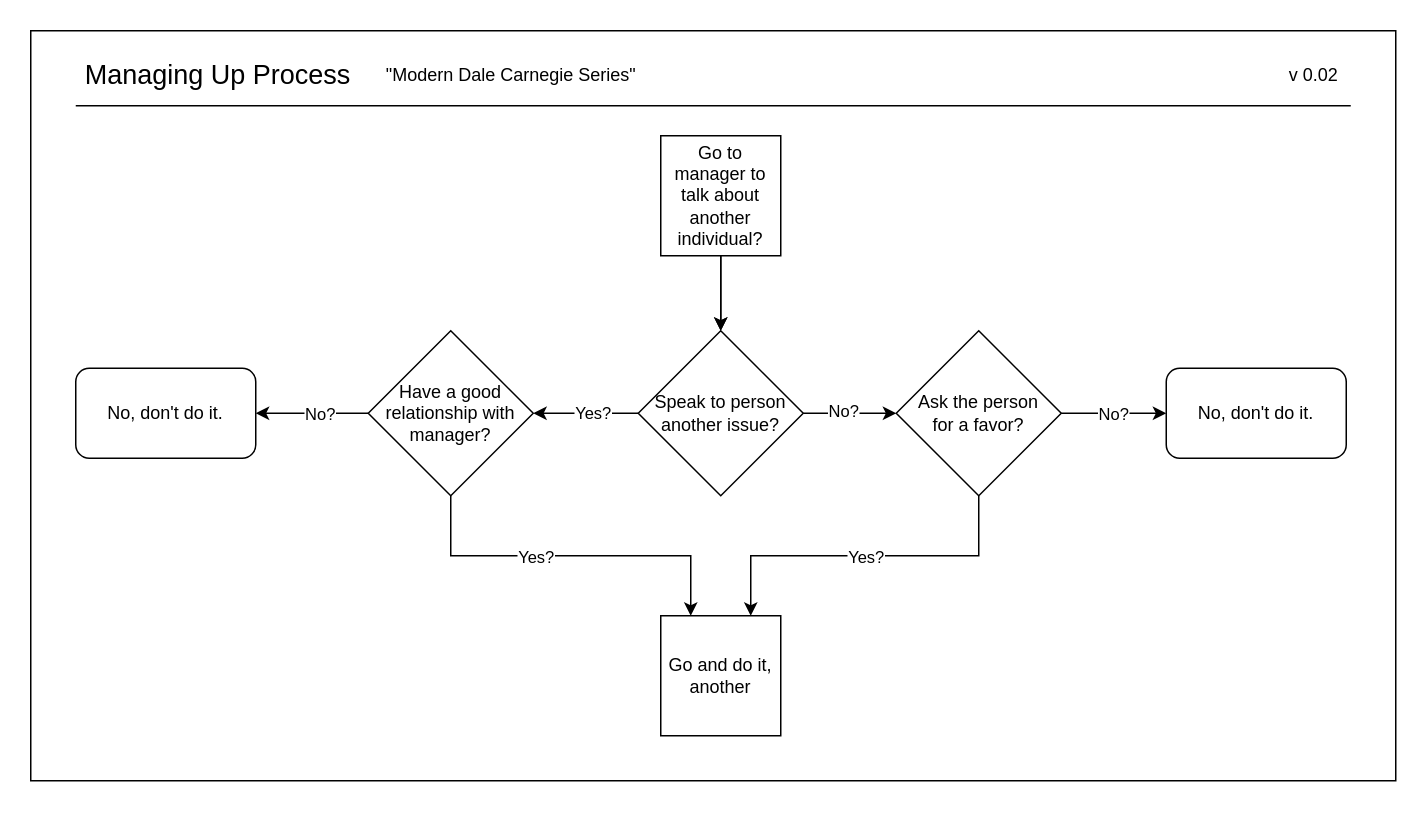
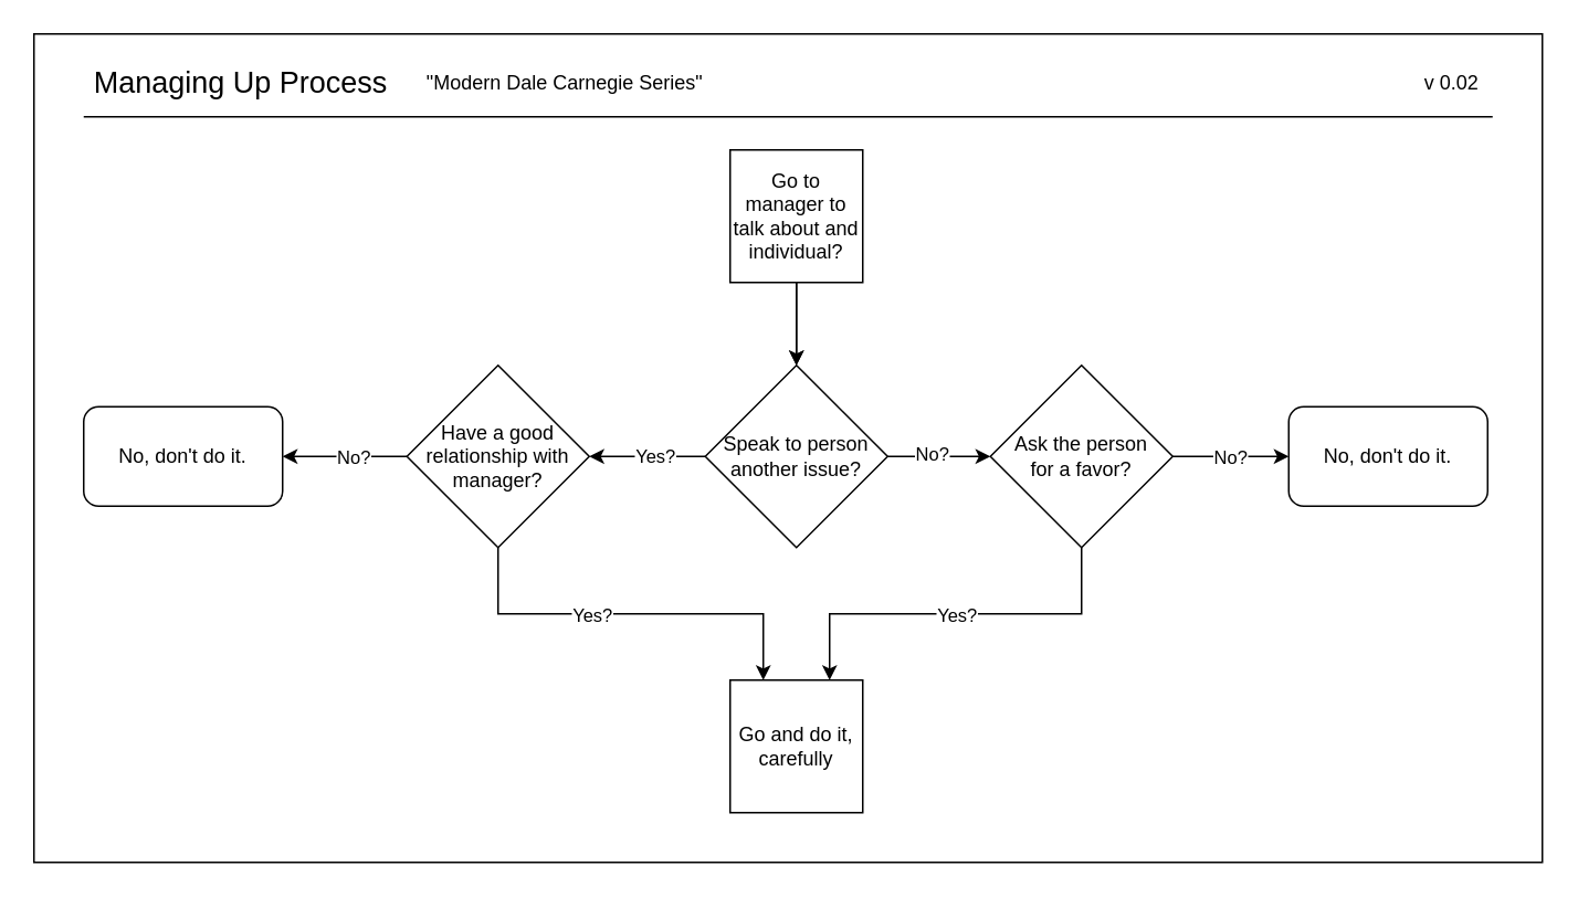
  <mxCell id="0" />
  <mxCell id="1" parent="0" />
  <mxCell id="2" value="" style="rounded=0;whiteSpace=wrap;html=1;" parent="1" vertex="1"><mxGeometry x="20" y="20" width="910" height="500" as="geometry" /></mxCell>
  <mxCell id="3" value="&lt;font style=&quot;font-size: 18px&quot;&gt;Managing Up Process&lt;br&gt;&lt;/font&gt;" style="text;html=1;strokeColor=none;fillColor=none;align=center;verticalAlign=middle;whiteSpace=wrap;rounded=0;" parent="1" vertex="1"><mxGeometry x="40" y="40" width="210" height="20" as="geometry" /></mxCell>
  <mxCell id="4" value="v 0.02" style="text;html=1;align=center;verticalAlign=middle;resizable=0;points=[];autosize=1;strokeColor=none;fillColor=none;" parent="1" vertex="1"><mxGeometry x="850" y="40" width="50" height="20" as="geometry" /></mxCell>
  <mxCell id="5" value="" style="edgeStyle=orthogonalEdgeStyle;rounded=0;orthogonalLoop=1;jettySize=auto;html=1;" parent="1" source="7" target="12" edge="1"><mxGeometry relative="1" as="geometry" /></mxCell>
  <mxCell id="6" value="" style="edgeStyle=orthogonalEdgeStyle;rounded=0;orthogonalLoop=1;jettySize=auto;html=1;exitX=0.5;exitY=1;exitDx=0;exitDy=0;" parent="1" source="7" target="12" edge="1"><mxGeometry relative="1" as="geometry" /></mxCell>
- <mxCell id="7" value="Go to manager to talk about another individual?" style="whiteSpace=wrap;html=1;aspect=fixed;" parent="1" vertex="1"><mxGeometry x="440" y="90" width="80" height="80" as="geometry" /></mxCell>
+ <mxCell id="7" value="Go to manager to talk about and individual?" style="whiteSpace=wrap;html=1;aspect=fixed;" parent="1" vertex="1"><mxGeometry x="440" y="90" width="80" height="80" as="geometry" /></mxCell>
  <mxCell id="8" style="edgeStyle=orthogonalEdgeStyle;rounded=0;orthogonalLoop=1;jettySize=auto;html=1;entryX=1;entryY=0.5;entryDx=0;entryDy=0;" parent="1" source="12" target="18" edge="1"><mxGeometry relative="1" as="geometry"><mxPoint x="365" y="290" as="targetPoint" /></mxGeometry></mxCell>
  <mxCell id="9" value="Yes?" style="edgeLabel;html=1;align=center;verticalAlign=middle;resizable=0;points=[];" parent="8" vertex="1" connectable="0"><mxGeometry x="-0.111" y="-1" relative="1" as="geometry"><mxPoint as="offset" /></mxGeometry></mxCell>
  <mxCell id="10" style="edgeStyle=orthogonalEdgeStyle;rounded=0;orthogonalLoop=1;jettySize=auto;html=1;exitX=1;exitY=0.5;exitDx=0;exitDy=0;entryX=0;entryY=0.5;entryDx=0;entryDy=0;" edge="1" parent="1" source="12" target="27"><mxGeometry relative="1" as="geometry" /></mxCell>
  <mxCell id="11" value="No?" style="edgeLabel;html=1;align=center;verticalAlign=middle;resizable=0;points=[];" vertex="1" connectable="0" parent="10"><mxGeometry x="-0.154" y="2" relative="1" as="geometry"><mxPoint as="offset" /></mxGeometry></mxCell>
  <mxCell id="12" value="Speak to person another issue?" style="rhombus;whiteSpace=wrap;html=1;" parent="1" vertex="1"><mxGeometry x="425" y="220" width="110" height="110" as="geometry" /></mxCell>
  <mxCell id="13" value="&lt;span&gt;No, don't do it.&lt;/span&gt;" style="rounded=1;whiteSpace=wrap;html=1;" parent="1" vertex="1"><mxGeometry x="777" y="245" width="120" height="60" as="geometry" /></mxCell>
  <mxCell id="14" style="edgeStyle=orthogonalEdgeStyle;rounded=0;orthogonalLoop=1;jettySize=auto;html=1;exitX=0.5;exitY=1;exitDx=0;exitDy=0;entryX=0.25;entryY=0;entryDx=0;entryDy=0;" parent="1" source="18" target="20" edge="1"><mxGeometry relative="1" as="geometry"><mxPoint x="315" y="400" as="targetPoint" /><Array as="points" /></mxGeometry></mxCell>
  <mxCell id="15" value="Yes?" style="edgeLabel;html=1;align=center;verticalAlign=middle;resizable=0;points=[];" parent="14" vertex="1" connectable="0"><mxGeometry x="-0.2" relative="1" as="geometry"><mxPoint as="offset" /></mxGeometry></mxCell>
  <mxCell id="16" value="" style="edgeStyle=orthogonalEdgeStyle;rounded=0;orthogonalLoop=1;jettySize=auto;html=1;entryX=1;entryY=0.5;entryDx=0;entryDy=0;" parent="1" source="18" target="21" edge="1"><mxGeometry relative="1" as="geometry"><mxPoint x="170" y="275" as="targetPoint" /></mxGeometry></mxCell>
  <mxCell id="17" value="No?" style="edgeLabel;html=1;align=center;verticalAlign=middle;resizable=0;points=[];" parent="16" vertex="1" connectable="0"><mxGeometry x="-0.111" relative="1" as="geometry"><mxPoint as="offset" /></mxGeometry></mxCell>
  <mxCell id="18" value="Have a good relationship with manager?" style="rhombus;whiteSpace=wrap;html=1;" parent="1" vertex="1"><mxGeometry x="245" y="220" width="110" height="110" as="geometry" /></mxCell>
  <mxCell id="19" value="&lt;font style=&quot;font-size: 12px&quot;&gt;&quot;Modern Dale Carnegie Series&quot;&lt;/font&gt;" style="text;html=1;align=center;verticalAlign=middle;resizable=0;points=[];autosize=1;strokeColor=none;fillColor=none;" parent="1" vertex="1"><mxGeometry x="250" y="40" width="180" height="20" as="geometry" /></mxCell>
- <mxCell id="20" value="Go and do it, another" style="whiteSpace=wrap;html=1;aspect=fixed;" parent="1" vertex="1"><mxGeometry x="440" y="410" width="80" height="80" as="geometry" /></mxCell>
+ <mxCell id="20" value="Go and do it, carefully" style="whiteSpace=wrap;html=1;aspect=fixed;" parent="1" vertex="1"><mxGeometry x="440" y="410" width="80" height="80" as="geometry" /></mxCell>
  <mxCell id="21" value="&lt;span&gt;No, don't do it.&lt;/span&gt;" style="rounded=1;whiteSpace=wrap;html=1;" parent="1" vertex="1"><mxGeometry x="50" y="245" width="120" height="60" as="geometry" /></mxCell>
  <mxCell id="22" value="" style="endArrow=none;html=1;" parent="1" edge="1"><mxGeometry width="50" height="50" relative="1" as="geometry"><mxPoint x="50" y="70" as="sourcePoint" /><mxPoint x="900" y="70" as="targetPoint" /></mxGeometry></mxCell>
  <mxCell id="23" style="edgeStyle=orthogonalEdgeStyle;rounded=0;orthogonalLoop=1;jettySize=auto;html=1;exitX=0.5;exitY=1;exitDx=0;exitDy=0;entryX=0.75;entryY=0;entryDx=0;entryDy=0;" edge="1" parent="1" source="27" target="20"><mxGeometry relative="1" as="geometry" /></mxCell>
  <mxCell id="24" value="Yes?" style="edgeLabel;html=1;align=center;verticalAlign=middle;resizable=0;points=[];" vertex="1" connectable="0" parent="23"><mxGeometry y="-4" relative="1" as="geometry"><mxPoint y="4" as="offset" /></mxGeometry></mxCell>
  <mxCell id="25" style="edgeStyle=orthogonalEdgeStyle;rounded=0;orthogonalLoop=1;jettySize=auto;html=1;exitX=1;exitY=0.5;exitDx=0;exitDy=0;" edge="1" parent="1" source="27" target="13"><mxGeometry relative="1" as="geometry" /></mxCell>
  <mxCell id="26" value="No?" style="edgeLabel;html=1;align=center;verticalAlign=middle;resizable=0;points=[];" vertex="1" connectable="0" parent="25"><mxGeometry x="-0.033" relative="1" as="geometry"><mxPoint as="offset" /></mxGeometry></mxCell>
  <mxCell id="27" value="Ask the person &lt;br&gt;for a favor?" style="rhombus;whiteSpace=wrap;html=1;" vertex="1" parent="1"><mxGeometry x="597" y="220" width="110" height="110" as="geometry" /></mxCell>
